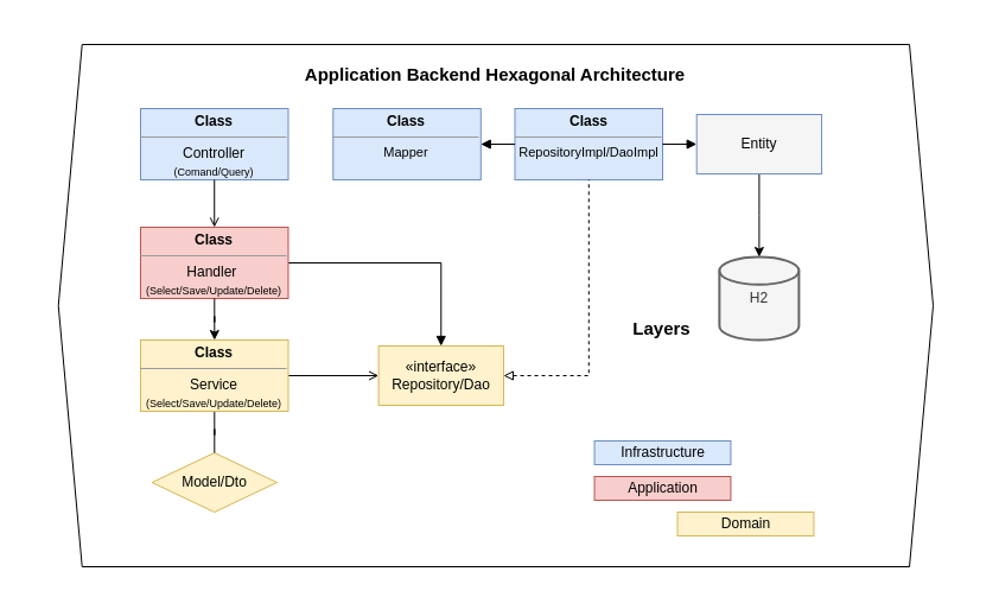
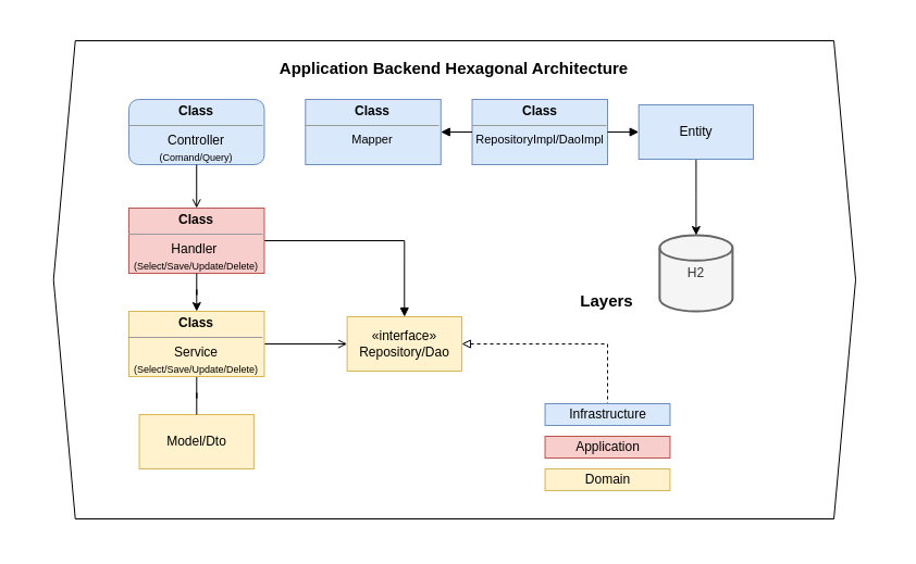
  <mxCell id="0" />
  <mxCell id="1" parent="0" />
  <mxCell id="2" value="" style="group" vertex="1" connectable="0" parent="1"><mxGeometry x="20" y="20" width="789" height="477" as="geometry" /></mxCell>
  <mxCell id="3" value="" style="rounded=0;whiteSpace=wrap;html=1;strokeColor=none;" vertex="1" parent="2"><mxGeometry width="785.17" height="475" as="geometry" /></mxCell>
  <mxCell id="4" value="" style="group" vertex="1" connectable="0" parent="2"><mxGeometry x="28.726" y="17" width="770.807" height="460" as="geometry" /></mxCell>
  <mxCell id="5" value="" style="shape=hexagon;perimeter=hexagonPerimeter2;whiteSpace=wrap;html=1;fixedSize=1;" vertex="1" parent="4"><mxGeometry width="737.294" height="440" as="geometry" /></mxCell>
  <mxCell id="6" value="&lt;font style=&quot;font-size: 15px&quot;&gt;&lt;b&gt;Application Backend Hexagonal Architecture&lt;/b&gt;&lt;/font&gt;" style="rounded=0;whiteSpace=wrap;html=1;strokeColor=none;" vertex="1" parent="4"><mxGeometry x="28.726" y="10" width="679.842" height="30" as="geometry" /></mxCell>
- <mxCell id="7" value="&lt;p style=&quot;margin: 0px ; margin-top: 4px ; text-align: center&quot;&gt;&lt;b&gt;Class&lt;/b&gt;&lt;/p&gt;&lt;hr size=&quot;1&quot;&gt;&lt;div style=&quot;text-align: center&quot;&gt;&lt;span&gt;Controller&lt;/span&gt;&lt;/div&gt;&lt;div style=&quot;text-align: center&quot;&gt;&lt;span&gt;&lt;font style=&quot;font-size: 9px&quot;&gt;(Comand/Query)&lt;/font&gt;&lt;/span&gt;&lt;/div&gt;" style="verticalAlign=top;align=left;overflow=fill;fontSize=12;fontFamily=Helvetica;html=1;fillColor=#dae8fc;strokeColor=#6c8ebf;" vertex="1" parent="4"><mxGeometry x="69.278" y="54" width="124.478" height="60" as="geometry" /></mxCell>
+ <mxCell id="7" value="&lt;p style=&quot;margin: 0px ; margin-top: 4px ; text-align: center&quot;&gt;&lt;b&gt;Class&lt;/b&gt;&lt;/p&gt;&lt;hr size=&quot;1&quot;&gt;&lt;div style=&quot;text-align: center&quot;&gt;&lt;span&gt;Controller&lt;/span&gt;&lt;/div&gt;&lt;div style=&quot;text-align: center&quot;&gt;&lt;span&gt;&lt;font style=&quot;font-size: 9px&quot;&gt;(Comand/Query)&lt;/font&gt;&lt;/span&gt;&lt;/div&gt;" style="verticalAlign=top;align=left;overflow=fill;fontSize=12;fontFamily=Helvetica;html=1;fillColor=#dae8fc;strokeColor=#6c8ebf;rounded=1;" vertex="1" parent="4"><mxGeometry x="69.278" y="54" width="124.478" height="60" as="geometry" /></mxCell>
  <mxCell id="8" value="«interface»&lt;br&gt;Repository/Dao" style="html=1;fillColor=#fff2cc;strokeColor=#d6b656;" vertex="1" parent="4"><mxGeometry x="269.88" y="254" width="105.328" height="50" as="geometry" /></mxCell>
- <mxCell id="9" value="Model/Dto" style="rhombus;html=1;fillColor=#fff2cc;strokeColor=#d6b656;" vertex="1" parent="4"><mxGeometry x="78.854" y="344" width="105.328" height="50" as="geometry" /></mxCell>
+ <mxCell id="9" value="Model/Dto" style="html=1;fillColor=#fff2cc;strokeColor=#d6b656;" vertex="1" parent="4"><mxGeometry x="78.854" y="344" width="105.328" height="50" as="geometry" /></mxCell>
  <mxCell id="10" style="edgeStyle=orthogonalEdgeStyle;rounded=0;orthogonalLoop=1;jettySize=auto;html=1;entryX=0.5;entryY=0;entryDx=0;entryDy=0;endArrow=block;endFill=1;" edge="1" parent="4" source="11" target="8"><mxGeometry relative="1" as="geometry" /></mxCell>
  <mxCell id="11" value="&lt;p style=&quot;margin: 0px ; margin-top: 4px ; text-align: center&quot;&gt;&lt;b&gt;Class&lt;/b&gt;&lt;/p&gt;&lt;hr size=&quot;1&quot;&gt;&lt;div style=&quot;text-align: center&quot;&gt;&lt;span&gt;Handler&amp;nbsp;&lt;/span&gt;&lt;/div&gt;&lt;div style=&quot;text-align: center&quot;&gt;&lt;span&gt;&lt;font style=&quot;font-size: 9px&quot;&gt;(Select/Save/Update/Delete)&lt;/font&gt;&lt;/span&gt;&lt;/div&gt;" style="verticalAlign=top;align=left;overflow=fill;fontSize=12;fontFamily=Helvetica;html=1;fillColor=#f8cecc;strokeColor=#b85450;" vertex="1" parent="4"><mxGeometry x="69.278" y="154" width="124.478" height="60" as="geometry" /></mxCell>
  <mxCell id="12" value="" style="edgeStyle=orthogonalEdgeStyle;rounded=0;orthogonalLoop=1;jettySize=auto;html=1;endArrow=open;" edge="1" parent="4" source="7" target="11"><mxGeometry relative="1" as="geometry" /></mxCell>
  <mxCell id="13" value="" style="edgeStyle=orthogonalEdgeStyle;rounded=0;orthogonalLoop=1;jettySize=auto;html=1;endArrow=open;" edge="1" parent="4" source="15" target="8"><mxGeometry relative="1" as="geometry" /></mxCell>
  <mxCell id="14" value="" style="edgeStyle=orthogonalEdgeStyle;rounded=0;orthogonalLoop=1;jettySize=auto;html=1;endArrow=none;endFill=1;" edge="1" parent="4" source="15" target="9"><mxGeometry relative="1" as="geometry" /></mxCell>
  <mxCell id="15" value="&lt;p style=&quot;margin: 4px 0px 0px&quot;&gt;&lt;b&gt;Class&lt;/b&gt;&lt;/p&gt;&lt;hr size=&quot;1&quot;&gt;Service&lt;br&gt;&lt;span style=&quot;font-size: 9px&quot;&gt;(Select/Save/Update/Delete)&lt;/span&gt;" style="verticalAlign=top;align=center;overflow=fill;fontSize=12;fontFamily=Helvetica;html=1;fillColor=#fff2cc;strokeColor=#d6b656;" vertex="1" parent="4"><mxGeometry x="69.278" y="249" width="124.478" height="60" as="geometry" /></mxCell>
  <mxCell id="16" value="" style="edgeStyle=orthogonalEdgeStyle;rounded=0;orthogonalLoop=1;jettySize=auto;html=1;" edge="1" parent="4" source="11" target="15"><mxGeometry relative="1" as="geometry" /></mxCell>
  <mxCell id="17" value="&lt;p style=&quot;margin: 0px ; margin-top: 4px ; text-align: center&quot;&gt;&lt;b&gt;Class&lt;/b&gt;&lt;/p&gt;&lt;hr size=&quot;1&quot;&gt;&lt;div style=&quot;text-align: center ; font-size: 11px&quot;&gt;&lt;span&gt;&lt;font style=&quot;font-size: 11px&quot;&gt;RepositoryImpl/DaoImpl&lt;/font&gt;&lt;/span&gt;&lt;/div&gt;" style="verticalAlign=top;align=left;overflow=fill;fontSize=12;fontFamily=Helvetica;html=1;fillColor=#dae8fc;strokeColor=#6c8ebf;" vertex="1" parent="4"><mxGeometry x="384.783" y="54" width="124.478" height="60" as="geometry" /></mxCell>
- <mxCell id="18" style="edgeStyle=orthogonalEdgeStyle;rounded=0;orthogonalLoop=1;jettySize=auto;html=1;endArrow=none;endFill=0;dashed=1;startArrow=block;startFill=0;" edge="1" parent="4" source="8" target="17"><mxGeometry relative="1" as="geometry" /></mxCell>
+ <mxCell id="18" style="edgeStyle=orthogonalEdgeStyle;rounded=0;orthogonalLoop=1;jettySize=auto;html=1;endArrow=none;endFill=0;dashed=1;startArrow=block;startFill=0;" edge="1" parent="4" source="8" target="23"><mxGeometry relative="1" as="geometry" /></mxCell>
  <mxCell id="19" value="H2" style="strokeWidth=2;html=1;shape=mxgraph.flowchart.database;whiteSpace=wrap;fillColor=#f5f5f5;strokeColor=#666666;fontColor=#333333;" vertex="1" parent="4"><mxGeometry x="557.137" y="179" width="67.027" height="70" as="geometry" /></mxCell>
  <mxCell id="20" value="" style="edgeStyle=orthogonalEdgeStyle;rounded=0;orthogonalLoop=1;jettySize=auto;html=1;endArrow=block;endFill=1;entryX=0;entryY=0.5;entryDx=0;entryDy=0;" edge="1" parent="4" source="17" target="28"><mxGeometry relative="1" as="geometry"><mxPoint x="540.274" y="84" as="targetPoint" /></mxGeometry></mxCell>
  <mxCell id="21" value="&lt;p style=&quot;margin: 0px ; margin-top: 4px ; text-align: center&quot;&gt;&lt;b&gt;Class&lt;/b&gt;&lt;/p&gt;&lt;hr size=&quot;1&quot;&gt;&lt;div style=&quot;text-align: center ; font-size: 11px&quot;&gt;&lt;span&gt;&lt;font style=&quot;font-size: 11px&quot;&gt;Mapper&lt;/font&gt;&lt;/span&gt;&lt;/div&gt;" style="verticalAlign=top;align=left;overflow=fill;fontSize=12;fontFamily=Helvetica;html=1;fillColor=#dae8fc;strokeColor=#6c8ebf;" vertex="1" parent="4"><mxGeometry x="231.579" y="54" width="124.478" height="60" as="geometry" /></mxCell>
  <mxCell id="22" value="" style="edgeStyle=orthogonalEdgeStyle;rounded=0;orthogonalLoop=1;jettySize=auto;html=1;endArrow=block;endFill=1;" edge="1" parent="4" source="17" target="21"><mxGeometry relative="1" as="geometry" /></mxCell>
  <mxCell id="23" value="Infrastructure" style="rounded=0;whiteSpace=wrap;html=1;fillColor=#dae8fc;strokeColor=#6c8ebf;" vertex="1" parent="4"><mxGeometry x="451.809" y="334" width="114.903" height="20" as="geometry" /></mxCell>
  <mxCell id="24" value="Application" style="rounded=0;whiteSpace=wrap;html=1;fillColor=#f8cecc;strokeColor=#b85450;" vertex="1" parent="4"><mxGeometry x="451.809" y="364" width="114.903" height="20" as="geometry" /></mxCell>
- <mxCell id="25" value="Domain" style="rounded=0;whiteSpace=wrap;html=1;fillColor=#fff2cc;strokeColor=#d6b656;" vertex="1" parent="4"><mxGeometry x="521.809" y="394" width="114.903" height="20" as="geometry" /></mxCell>
+ <mxCell id="25" value="Domain" style="rounded=0;whiteSpace=wrap;html=1;fillColor=#fff2cc;strokeColor=#d6b656;" vertex="1" parent="4"><mxGeometry x="451.809" y="394" width="114.903" height="20" as="geometry" /></mxCell>
  <mxCell id="26" value="&lt;font style=&quot;font-size: 15px&quot;&gt;&lt;b&gt;Layers&lt;/b&gt;&lt;/font&gt;" style="rounded=0;whiteSpace=wrap;html=1;strokeColor=none;" vertex="1" parent="4"><mxGeometry x="475.747" y="224" width="67.027" height="30" as="geometry" /></mxCell>
  <mxCell id="27" style="edgeStyle=orthogonalEdgeStyle;rounded=0;orthogonalLoop=1;jettySize=auto;html=1;" edge="1" parent="4" source="28" target="19"><mxGeometry relative="1" as="geometry" /></mxCell>
- <mxCell id="28" value="Entity" style="html=1;strokeColor=#6C8EBF;fillColor=#f5f5f5;" vertex="1" parent="4"><mxGeometry x="537.984" y="59" width="105.328" height="50" as="geometry" /></mxCell>
+ <mxCell id="28" value="Entity" style="html=1;strokeColor=#6C8EBF;fillColor=#DAE8FC;" vertex="1" parent="4"><mxGeometry x="537.984" y="59" width="105.328" height="50" as="geometry" /></mxCell>
